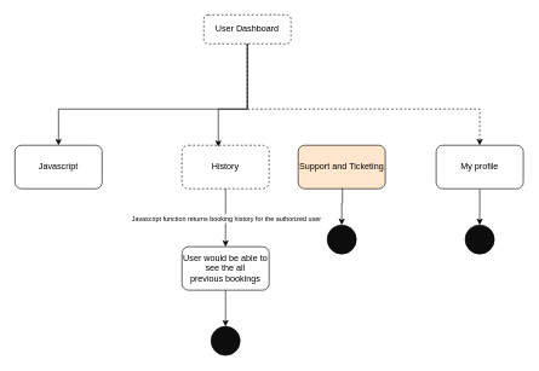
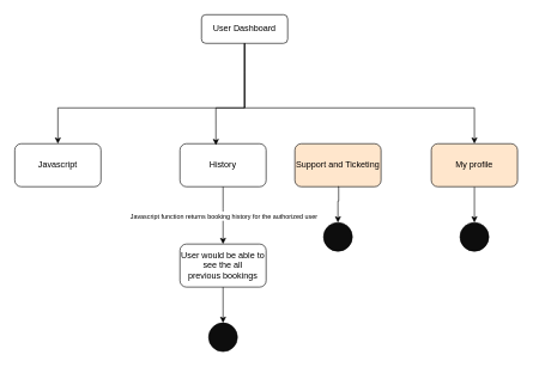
  <mxCell id="0" />
  <mxCell id="1" parent="0" />
- <mxCell id="2" value="User Dashboard" style="rounded=1;whiteSpace=wrap;html=1;fontSize=12;glass=0;strokeWidth=1;shadow=0;dashed=1;" parent="1" vertex="1"><mxGeometry x="280" y="20" width="120" height="40" as="geometry" /></mxCell>
+ <mxCell id="2" value="User Dashboard" style="rounded=1;whiteSpace=wrap;html=1;fontSize=12;glass=0;strokeWidth=1;shadow=0;" parent="1" vertex="1"><mxGeometry x="280" y="20" width="120" height="40" as="geometry" /></mxCell>
  <mxCell id="3" value="Javascript" style="rounded=1;whiteSpace=wrap;html=1;" vertex="1" parent="1"><mxGeometry x="20" y="200" width="120" height="60" as="geometry" /></mxCell>
- <mxCell id="4" value="History" style="rounded=1;whiteSpace=wrap;html=1;dashed=1;" vertex="1" parent="1"><mxGeometry x="250" y="200" width="120" height="60" as="geometry" /></mxCell>
+ <mxCell id="4" value="History" style="rounded=1;whiteSpace=wrap;html=1;" vertex="1" parent="1"><mxGeometry x="250" y="200" width="120" height="60" as="geometry" /></mxCell>
  <mxCell id="5" value="Support and Ticketing" style="rounded=1;whiteSpace=wrap;html=1;fillColor=#ffe6cc;" vertex="1" parent="1"><mxGeometry x="410" y="200" width="120" height="60" as="geometry" /></mxCell>
  <mxCell id="6" value="" style="edgeStyle=orthogonalEdgeStyle;rounded=0;orthogonalLoop=1;jettySize=auto;html=1;" edge="1" parent="1" source="7" target="11"><mxGeometry relative="1" as="geometry" /></mxCell>
- <mxCell id="7" value="My profile" style="rounded=1;whiteSpace=wrap;html=1;" vertex="1" parent="1"><mxGeometry x="600" y="200" width="120" height="60" as="geometry" /></mxCell>
+ <mxCell id="7" value="My profile" style="rounded=1;whiteSpace=wrap;html=1;fillColor=#ffe6cc;" vertex="1" parent="1"><mxGeometry x="600" y="200" width="120" height="60" as="geometry" /></mxCell>
  <mxCell id="8" value="" style="endArrow=classic;html=1;rounded=0;exitX=0.5;exitY=1;exitDx=0;exitDy=0;entryX=0.417;entryY=0.033;entryDx=0;entryDy=0;entryPerimeter=0;" edge="1" parent="1" source="2" target="4"><mxGeometry width="50" height="50" relative="1" as="geometry"><mxPoint x="300" y="360" as="sourcePoint" /><mxPoint x="350" y="310" as="targetPoint" /><Array as="points"><mxPoint x="340" y="150" /><mxPoint x="300" y="150" /></Array></mxGeometry></mxCell>
- <mxCell id="9" value="" style="endArrow=classic;html=1;rounded=0;exitX=0.5;exitY=1;exitDx=0;exitDy=0;entryX=0.5;entryY=0;entryDx=0;entryDy=0;dashed=1;" edge="1" parent="1" source="2" target="7"><mxGeometry width="50" height="50" relative="1" as="geometry"><mxPoint x="400" y="110" as="sourcePoint" /><mxPoint x="680" y="150" as="targetPoint" /><Array as="points"><mxPoint x="340" y="150" /><mxPoint x="660" y="150" /></Array></mxGeometry></mxCell>
+ <mxCell id="9" value="" style="endArrow=classic;html=1;rounded=0;exitX=0.5;exitY=1;exitDx=0;exitDy=0;entryX=0.5;entryY=0;entryDx=0;entryDy=0;" edge="1" parent="1" source="2" target="7"><mxGeometry width="50" height="50" relative="1" as="geometry"><mxPoint x="400" y="110" as="sourcePoint" /><mxPoint x="680" y="150" as="targetPoint" /><Array as="points"><mxPoint x="340" y="150" /><mxPoint x="660" y="150" /></Array></mxGeometry></mxCell>
  <mxCell id="10" value="" style="endArrow=classic;html=1;rounded=0;exitX=0.5;exitY=1;exitDx=0;exitDy=0;entryX=0.5;entryY=0;entryDx=0;entryDy=0;" edge="1" parent="1" source="2"><mxGeometry width="50" height="50" relative="1" as="geometry"><mxPoint x="300" y="60" as="sourcePoint" /><mxPoint x="80" y="200" as="targetPoint" /><Array as="points"><mxPoint x="340" y="100" /><mxPoint x="340" y="150" /><mxPoint x="80" y="150" /></Array></mxGeometry></mxCell>
  <mxCell id="11" value="" style="ellipse;whiteSpace=wrap;html=1;rounded=1;fillStyle=solid;fillColor=#0D0D0D;direction=west;" vertex="1" parent="1"><mxGeometry x="640" y="310" width="40" height="40" as="geometry" /></mxCell>
  <mxCell id="12" value="" style="edgeStyle=orthogonalEdgeStyle;rounded=0;orthogonalLoop=1;jettySize=auto;html=1;" edge="1" parent="1" target="13"><mxGeometry relative="1" as="geometry"><mxPoint x="470" y="260" as="sourcePoint" /><Array as="points"><mxPoint x="471" y="260" /><mxPoint x="471" y="280" /><mxPoint x="470" y="280" /></Array></mxGeometry></mxCell>
  <mxCell id="13" value="" style="ellipse;whiteSpace=wrap;html=1;rounded=1;fillStyle=solid;fillColor=#0D0D0D;direction=west;" vertex="1" parent="1"><mxGeometry x="450" y="310" width="40" height="40" as="geometry" /></mxCell>
  <mxCell id="14" value="User would be able to see the all &lt;br&gt;previous bookings" style="rounded=1;whiteSpace=wrap;html=1;" vertex="1" parent="1"><mxGeometry x="250" y="340" width="120" height="60" as="geometry" /></mxCell>
  <mxCell id="15" value="" style="edgeStyle=orthogonalEdgeStyle;rounded=0;orthogonalLoop=1;jettySize=auto;html=1;exitX=0.5;exitY=1;exitDx=0;exitDy=0;entryX=0.5;entryY=0;entryDx=0;entryDy=0;" edge="1" parent="1" source="4" target="14"><mxGeometry relative="1" as="geometry"><mxPoint x="480" y="270" as="sourcePoint" /><mxPoint x="480" y="320" as="targetPoint" /><Array as="points"><mxPoint x="310" y="290" /><mxPoint x="310" y="290" /></Array></mxGeometry></mxCell>
  <mxCell id="16" value="&lt;font style=&quot;font-size: 9px;&quot;&gt;Javascript function returns booking history for the authorized user&lt;/font&gt;" style="edgeLabel;html=1;align=center;verticalAlign=middle;resizable=0;points=[];container=1;" vertex="1" connectable="0" parent="15"><mxGeometry relative="1" as="geometry"><mxPoint as="offset" /></mxGeometry></mxCell>
  <mxCell id="17" value="" style="edgeStyle=orthogonalEdgeStyle;rounded=0;orthogonalLoop=1;jettySize=auto;html=1;exitX=0.5;exitY=1;exitDx=0;exitDy=0;" edge="1" parent="1" target="18" source="14"><mxGeometry relative="1" as="geometry"><mxPoint x="310" y="370" as="sourcePoint" /><Array as="points"><mxPoint x="310" y="430" /><mxPoint x="310" y="430" /></Array></mxGeometry></mxCell>
  <mxCell id="18" value="" style="ellipse;whiteSpace=wrap;html=1;rounded=1;fillStyle=solid;fillColor=#0D0D0D;direction=west;" vertex="1" parent="1"><mxGeometry x="290" y="450" width="40" height="40" as="geometry" /></mxCell>
